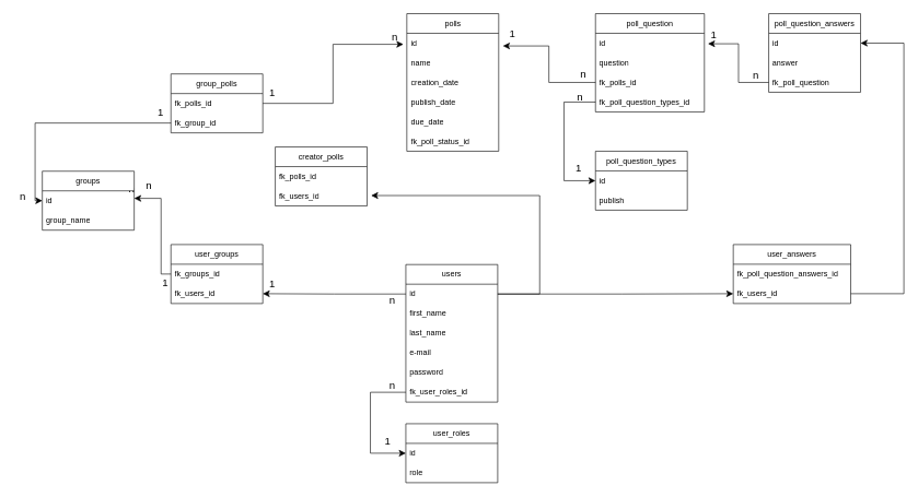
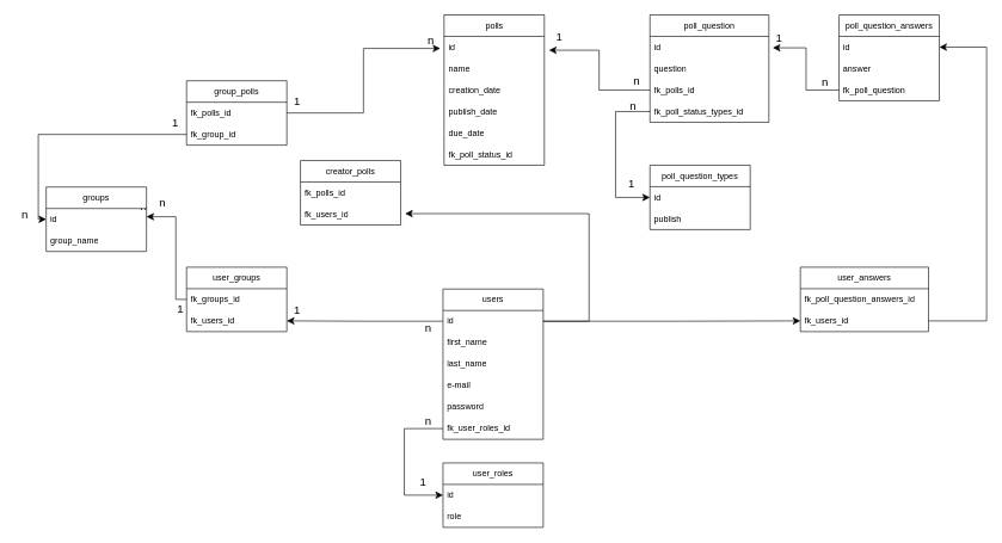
  <mxCell id="0" />
  <mxCell id="1" parent="0" />
  <mxCell id="2" value="user_answers" style="swimlane;fontStyle=0;childLayout=stackLayout;horizontal=1;startSize=30;horizontalStack=0;resizeParent=1;resizeParentMax=0;resizeLast=0;collapsible=1;marginBottom=0;whiteSpace=wrap;html=1;" vertex="1" parent="1"><mxGeometry x="1117" y="372.5" width="179" height="90" as="geometry" /></mxCell>
  <mxCell id="3" value="fk_poll_question_answers_id" style="text;strokeColor=none;fillColor=none;align=left;verticalAlign=middle;spacingLeft=4;spacingRight=4;overflow=hidden;points=[[0,0.5],[1,0.5]];portConstraint=eastwest;rotatable=0;whiteSpace=wrap;html=1;" vertex="1" parent="2"><mxGeometry y="30" width="179" height="30" as="geometry" /></mxCell>
  <mxCell id="4" value="fk_users_id" style="text;strokeColor=none;fillColor=none;align=left;verticalAlign=middle;spacingLeft=4;spacingRight=4;overflow=hidden;points=[[0,0.5],[1,0.5]];portConstraint=eastwest;rotatable=0;whiteSpace=wrap;html=1;" vertex="1" parent="2"><mxGeometry y="60" width="179" height="30" as="geometry" /></mxCell>
  <mxCell id="5" value="group_polls" style="swimlane;fontStyle=0;childLayout=stackLayout;horizontal=1;startSize=30;horizontalStack=0;resizeParent=1;resizeParentMax=0;resizeLast=0;collapsible=1;marginBottom=0;whiteSpace=wrap;html=1;" vertex="1" parent="1"><mxGeometry x="260" y="112" width="140" height="90" as="geometry" /></mxCell>
  <mxCell id="6" value="fk_polls_id" style="text;strokeColor=none;fillColor=none;align=left;verticalAlign=middle;spacingLeft=4;spacingRight=4;overflow=hidden;points=[[0,0.5],[1,0.5]];portConstraint=eastwest;rotatable=0;whiteSpace=wrap;html=1;" vertex="1" parent="5"><mxGeometry y="30" width="140" height="30" as="geometry" /></mxCell>
  <mxCell id="7" value="fk_group_id" style="text;strokeColor=none;fillColor=none;align=left;verticalAlign=middle;spacingLeft=4;spacingRight=4;overflow=hidden;points=[[0,0.5],[1,0.5]];portConstraint=eastwest;rotatable=0;whiteSpace=wrap;html=1;" vertex="1" parent="5"><mxGeometry y="60" width="140" height="30" as="geometry" /></mxCell>
  <mxCell id="8" value="user_roles" style="swimlane;fontStyle=0;childLayout=stackLayout;horizontal=1;startSize=30;horizontalStack=0;resizeParent=1;resizeParentMax=0;resizeLast=0;collapsible=1;marginBottom=0;whiteSpace=wrap;html=1;" vertex="1" parent="1"><mxGeometry x="618" y="646" width="140" height="90" as="geometry" /></mxCell>
  <mxCell id="9" value="id" style="text;strokeColor=none;fillColor=none;align=left;verticalAlign=middle;spacingLeft=4;spacingRight=4;overflow=hidden;points=[[0,0.5],[1,0.5]];portConstraint=eastwest;rotatable=0;whiteSpace=wrap;html=1;" vertex="1" parent="8"><mxGeometry y="30" width="140" height="30" as="geometry" /></mxCell>
  <mxCell id="10" value="role" style="text;strokeColor=none;fillColor=none;align=left;verticalAlign=middle;spacingLeft=4;spacingRight=4;overflow=hidden;points=[[0,0.5],[1,0.5]];portConstraint=eastwest;rotatable=0;whiteSpace=wrap;html=1;" vertex="1" parent="8"><mxGeometry y="60" width="140" height="30" as="geometry" /></mxCell>
  <mxCell id="11" value="polls" style="swimlane;fontStyle=0;childLayout=stackLayout;horizontal=1;startSize=30;horizontalStack=0;resizeParent=1;resizeParentMax=0;resizeLast=0;collapsible=1;marginBottom=0;whiteSpace=wrap;html=1;" vertex="1" parent="1"><mxGeometry x="619.5" y="20" width="140" height="210" as="geometry"><mxRectangle x="-480" y="-453" width="62" height="30" as="alternateBounds" /></mxGeometry></mxCell>
  <mxCell id="12" value="id" style="text;strokeColor=none;fillColor=none;align=left;verticalAlign=middle;spacingLeft=4;spacingRight=4;overflow=hidden;points=[[0,0.5],[1,0.5]];portConstraint=eastwest;rotatable=0;whiteSpace=wrap;html=1;" vertex="1" parent="11"><mxGeometry y="30" width="140" height="30" as="geometry" /></mxCell>
  <mxCell id="13" value="name" style="text;strokeColor=none;fillColor=none;align=left;verticalAlign=middle;spacingLeft=4;spacingRight=4;overflow=hidden;points=[[0,0.5],[1,0.5]];portConstraint=eastwest;rotatable=0;whiteSpace=wrap;html=1;" vertex="1" parent="11"><mxGeometry y="60" width="140" height="30" as="geometry" /></mxCell>
  <mxCell id="14" value="creation_date" style="text;strokeColor=none;fillColor=none;align=left;verticalAlign=middle;spacingLeft=4;spacingRight=4;overflow=hidden;points=[[0,0.5],[1,0.5]];portConstraint=eastwest;rotatable=0;whiteSpace=wrap;html=1;" vertex="1" parent="11"><mxGeometry y="90" width="140" height="30" as="geometry" /></mxCell>
  <mxCell id="15" value="publish_date" style="text;strokeColor=none;fillColor=none;align=left;verticalAlign=middle;spacingLeft=4;spacingRight=4;overflow=hidden;points=[[0,0.5],[1,0.5]];portConstraint=eastwest;rotatable=0;whiteSpace=wrap;html=1;" vertex="1" parent="11"><mxGeometry y="120" width="140" height="30" as="geometry" /></mxCell>
  <mxCell id="16" value="due_date" style="text;strokeColor=none;fillColor=none;align=left;verticalAlign=middle;spacingLeft=4;spacingRight=4;overflow=hidden;points=[[0,0.5],[1,0.5]];portConstraint=eastwest;rotatable=0;whiteSpace=wrap;html=1;" vertex="1" parent="11"><mxGeometry y="150" width="140" height="30" as="geometry" /></mxCell>
  <mxCell id="17" value="fk_poll_status_id" style="text;strokeColor=none;fillColor=none;align=left;verticalAlign=middle;spacingLeft=4;spacingRight=4;overflow=hidden;points=[[0,0.5],[1,0.5]];portConstraint=eastwest;rotatable=0;whiteSpace=wrap;html=1;" vertex="1" parent="11"><mxGeometry y="180" width="140" height="30" as="geometry" /></mxCell>
  <mxCell id="18" value="users" style="swimlane;fontStyle=0;childLayout=stackLayout;horizontal=1;startSize=30;horizontalStack=0;resizeParent=1;resizeParentMax=0;resizeLast=0;collapsible=1;marginBottom=0;whiteSpace=wrap;html=1;" vertex="1" parent="1"><mxGeometry x="618" y="403" width="140" height="210" as="geometry" /></mxCell>
  <mxCell id="19" value="id" style="text;strokeColor=none;fillColor=none;align=left;verticalAlign=middle;spacingLeft=4;spacingRight=4;overflow=hidden;points=[[0,0.5],[1,0.5]];portConstraint=eastwest;rotatable=0;whiteSpace=wrap;html=1;" vertex="1" parent="18"><mxGeometry y="30" width="140" height="30" as="geometry" /></mxCell>
  <mxCell id="20" value="first_name&lt;span style=&quot;white-space: pre;&quot;&gt;&#09;&lt;/span&gt;" style="text;strokeColor=none;fillColor=none;align=left;verticalAlign=middle;spacingLeft=4;spacingRight=4;overflow=hidden;points=[[0,0.5],[1,0.5]];portConstraint=eastwest;rotatable=0;whiteSpace=wrap;html=1;" vertex="1" parent="18"><mxGeometry y="60" width="140" height="30" as="geometry" /></mxCell>
  <mxCell id="21" value="last_name" style="text;strokeColor=none;fillColor=none;align=left;verticalAlign=middle;spacingLeft=4;spacingRight=4;overflow=hidden;points=[[0,0.5],[1,0.5]];portConstraint=eastwest;rotatable=0;whiteSpace=wrap;html=1;" vertex="1" parent="18"><mxGeometry y="90" width="140" height="30" as="geometry" /></mxCell>
  <mxCell id="22" value="e-mail" style="text;strokeColor=none;fillColor=none;align=left;verticalAlign=middle;spacingLeft=4;spacingRight=4;overflow=hidden;points=[[0,0.5],[1,0.5]];portConstraint=eastwest;rotatable=0;whiteSpace=wrap;html=1;" vertex="1" parent="18"><mxGeometry y="120" width="140" height="30" as="geometry" /></mxCell>
  <mxCell id="23" value="password" style="text;strokeColor=none;fillColor=none;align=left;verticalAlign=middle;spacingLeft=4;spacingRight=4;overflow=hidden;points=[[0,0.5],[1,0.5]];portConstraint=eastwest;rotatable=0;whiteSpace=wrap;html=1;" vertex="1" parent="18"><mxGeometry y="150" width="140" height="30" as="geometry" /></mxCell>
  <mxCell id="24" value="fk_user_roles_id" style="text;strokeColor=none;fillColor=none;align=left;verticalAlign=middle;spacingLeft=4;spacingRight=4;overflow=hidden;points=[[0,0.5],[1,0.5]];portConstraint=eastwest;rotatable=0;whiteSpace=wrap;html=1;" vertex="1" parent="18"><mxGeometry y="180" width="140" height="30" as="geometry" /></mxCell>
  <mxCell id="25" value="poll_question_types" style="swimlane;fontStyle=0;childLayout=stackLayout;horizontal=1;startSize=30;horizontalStack=0;resizeParent=1;resizeParentMax=0;resizeLast=0;collapsible=1;marginBottom=0;whiteSpace=wrap;html=1;" vertex="1" parent="1"><mxGeometry x="907" y="230" width="140" height="90" as="geometry" /></mxCell>
  <mxCell id="26" value="id" style="text;strokeColor=none;fillColor=none;align=left;verticalAlign=middle;spacingLeft=4;spacingRight=4;overflow=hidden;points=[[0,0.5],[1,0.5]];portConstraint=eastwest;rotatable=0;whiteSpace=wrap;html=1;" vertex="1" parent="25"><mxGeometry y="30" width="140" height="30" as="geometry" /></mxCell>
  <mxCell id="27" value="publish" style="text;strokeColor=none;fillColor=none;align=left;verticalAlign=middle;spacingLeft=4;spacingRight=4;overflow=hidden;points=[[0,0.5],[1,0.5]];portConstraint=eastwest;rotatable=0;whiteSpace=wrap;html=1;" vertex="1" parent="25"><mxGeometry y="60" width="140" height="30" as="geometry" /></mxCell>
  <mxCell id="28" value="poll_question_answers" style="swimlane;fontStyle=0;childLayout=stackLayout;horizontal=1;startSize=30;horizontalStack=0;resizeParent=1;resizeParentMax=0;resizeLast=0;collapsible=1;marginBottom=0;whiteSpace=wrap;html=1;" vertex="1" parent="1"><mxGeometry x="1171" y="20" width="140" height="120" as="geometry" /></mxCell>
  <mxCell id="29" value="id" style="text;strokeColor=none;fillColor=none;align=left;verticalAlign=middle;spacingLeft=4;spacingRight=4;overflow=hidden;points=[[0,0.5],[1,0.5]];portConstraint=eastwest;rotatable=0;whiteSpace=wrap;html=1;" vertex="1" parent="28"><mxGeometry y="30" width="140" height="30" as="geometry" /></mxCell>
  <mxCell id="30" value="answer" style="text;strokeColor=none;fillColor=none;align=left;verticalAlign=middle;spacingLeft=4;spacingRight=4;overflow=hidden;points=[[0,0.5],[1,0.5]];portConstraint=eastwest;rotatable=0;whiteSpace=wrap;html=1;" vertex="1" parent="28"><mxGeometry y="60" width="140" height="30" as="geometry" /></mxCell>
  <mxCell id="31" value="fk_poll_question" style="text;strokeColor=none;fillColor=none;align=left;verticalAlign=middle;spacingLeft=4;spacingRight=4;overflow=hidden;points=[[0,0.5],[1,0.5]];portConstraint=eastwest;rotatable=0;whiteSpace=wrap;html=1;" vertex="1" parent="28"><mxGeometry y="90" width="140" height="30" as="geometry" /></mxCell>
  <mxCell id="32" value="poll_question" style="swimlane;fontStyle=0;childLayout=stackLayout;horizontal=1;startSize=30;horizontalStack=0;resizeParent=1;resizeParentMax=0;resizeLast=0;collapsible=1;marginBottom=0;whiteSpace=wrap;html=1;" vertex="1" parent="1"><mxGeometry x="907" y="20" width="166" height="150" as="geometry" /></mxCell>
  <mxCell id="33" value="id" style="text;strokeColor=none;fillColor=none;align=left;verticalAlign=middle;spacingLeft=4;spacingRight=4;overflow=hidden;points=[[0,0.5],[1,0.5]];portConstraint=eastwest;rotatable=0;whiteSpace=wrap;html=1;" vertex="1" parent="32"><mxGeometry y="30" width="166" height="30" as="geometry" /></mxCell>
  <mxCell id="34" value="question" style="text;strokeColor=none;fillColor=none;align=left;verticalAlign=middle;spacingLeft=4;spacingRight=4;overflow=hidden;points=[[0,0.5],[1,0.5]];portConstraint=eastwest;rotatable=0;whiteSpace=wrap;html=1;" vertex="1" parent="32"><mxGeometry y="60" width="166" height="30" as="geometry" /></mxCell>
  <mxCell id="35" value="fk_polls_id" style="text;strokeColor=none;fillColor=none;align=left;verticalAlign=middle;spacingLeft=4;spacingRight=4;overflow=hidden;points=[[0,0.5],[1,0.5]];portConstraint=eastwest;rotatable=0;whiteSpace=wrap;html=1;" vertex="1" parent="32"><mxGeometry y="90" width="166" height="30" as="geometry" /></mxCell>
- <mxCell id="36" value="fk_poll_question_types_id" style="text;strokeColor=none;fillColor=none;align=left;verticalAlign=middle;spacingLeft=4;spacingRight=4;overflow=hidden;points=[[0,0.5],[1,0.5]];portConstraint=eastwest;rotatable=0;whiteSpace=wrap;html=1;" vertex="1" parent="32"><mxGeometry y="120" width="166" height="30" as="geometry" /></mxCell>
+ <mxCell id="36" value="fk_poll_status_types_id" style="text;strokeColor=none;fillColor=none;align=left;verticalAlign=middle;spacingLeft=4;spacingRight=4;overflow=hidden;points=[[0,0.5],[1,0.5]];portConstraint=eastwest;rotatable=0;whiteSpace=wrap;html=1;" vertex="1" parent="32"><mxGeometry y="120" width="166" height="30" as="geometry" /></mxCell>
  <mxCell id="37" value="" style="group" vertex="1" connectable="0" parent="1"><mxGeometry x="766.5" y="35.5" width="135" height="92" as="geometry" /></mxCell>
  <mxCell id="38" value="" style="group" vertex="1" connectable="0" parent="37"><mxGeometry width="135" height="92" as="geometry" /></mxCell>
  <mxCell id="39" value="" style="edgeStyle=elbowEdgeStyle;elbow=horizontal;endArrow=classic;html=1;curved=0;rounded=0;endSize=8;startSize=8;fontSize=12;exitX=0;exitY=0.5;exitDx=0;exitDy=0;entryX=1.046;entryY=0.644;entryDx=0;entryDy=0;entryPerimeter=0;" edge="1" parent="38" source="35" target="12"><mxGeometry width="50" height="50" relative="1" as="geometry"><mxPoint x="29.5" y="103.5" as="sourcePoint" /><mxPoint x="79.5" y="53.5" as="targetPoint" /></mxGeometry></mxCell>
  <mxCell id="40" value="n" style="text;html=1;align=center;verticalAlign=middle;resizable=0;points=[];autosize=1;strokeColor=none;fillColor=none;fontSize=16;" vertex="1" parent="38"><mxGeometry x="108" y="61" width="27" height="31" as="geometry" /></mxCell>
  <mxCell id="41" value="1" style="text;html=1;align=center;verticalAlign=middle;resizable=0;points=[];autosize=1;strokeColor=none;fillColor=none;fontSize=16;" vertex="1" parent="38"><mxGeometry width="27" height="31" as="geometry" /></mxCell>
  <mxCell id="42" value="" style="edgeStyle=elbowEdgeStyle;elbow=horizontal;endArrow=classic;html=1;curved=0;rounded=0;endSize=8;startSize=8;fontSize=12;exitX=0;exitY=0.5;exitDx=0;exitDy=0;entryX=1.033;entryY=0.533;entryDx=0;entryDy=0;entryPerimeter=0;" edge="1" parent="1" source="31" target="33"><mxGeometry width="50" height="50" relative="1" as="geometry"><mxPoint x="1097" y="120" as="sourcePoint" /><mxPoint x="1147" y="70" as="targetPoint" /></mxGeometry></mxCell>
  <mxCell id="43" value="1" style="text;html=1;align=center;verticalAlign=middle;resizable=0;points=[];autosize=1;strokeColor=none;fillColor=none;fontSize=16;" vertex="1" parent="1"><mxGeometry x="1073.5" y="36.5" width="27" height="31" as="geometry" /></mxCell>
  <mxCell id="44" value="n" style="text;html=1;align=center;verticalAlign=middle;resizable=0;points=[];autosize=1;strokeColor=none;fillColor=none;fontSize=16;" vertex="1" parent="1"><mxGeometry x="1137.5" y="98.5" width="27" height="31" as="geometry" /></mxCell>
  <mxCell id="45" value="" style="edgeStyle=elbowEdgeStyle;elbow=horizontal;endArrow=classic;html=1;curved=0;rounded=0;endSize=8;startSize=8;fontSize=12;exitX=0;exitY=0.5;exitDx=0;exitDy=0;entryX=0;entryY=0.5;entryDx=0;entryDy=0;" edge="1" parent="1" source="36" target="26"><mxGeometry width="50" height="50" relative="1" as="geometry"><mxPoint x="815" y="269" as="sourcePoint" /><mxPoint x="865" y="219" as="targetPoint" /><Array as="points"><mxPoint x="859" y="217" /></Array></mxGeometry></mxCell>
  <mxCell id="46" value="n" style="text;html=1;align=center;verticalAlign=middle;resizable=0;points=[];autosize=1;strokeColor=none;fillColor=none;fontSize=16;" vertex="1" parent="1"><mxGeometry x="869.5" y="131.5" width="27" height="31" as="geometry" /></mxCell>
  <mxCell id="47" value="1" style="text;html=1;align=center;verticalAlign=middle;resizable=0;points=[];autosize=1;strokeColor=none;fillColor=none;fontSize=16;" vertex="1" parent="1"><mxGeometry x="867.5" y="240.5" width="27" height="31" as="geometry" /></mxCell>
  <mxCell id="48" value="" style="edgeStyle=elbowEdgeStyle;elbow=horizontal;endArrow=classic;html=1;curved=0;rounded=0;endSize=8;startSize=8;fontSize=12;exitX=0;exitY=0.5;exitDx=0;exitDy=0;entryX=0;entryY=0.5;entryDx=0;entryDy=0;" edge="1" parent="1" source="24" target="9"><mxGeometry width="50" height="50" relative="1" as="geometry"><mxPoint x="527" y="642" as="sourcePoint" /><mxPoint x="577" y="592" as="targetPoint" /><Array as="points"><mxPoint x="564" y="644" /></Array></mxGeometry></mxCell>
  <mxCell id="49" value="1" style="text;html=1;align=center;verticalAlign=middle;resizable=0;points=[];autosize=1;strokeColor=none;fillColor=none;fontSize=16;" vertex="1" parent="1"><mxGeometry x="576.5" y="656.5" width="27" height="31" as="geometry" /></mxCell>
  <mxCell id="50" value="n" style="text;html=1;align=center;verticalAlign=middle;resizable=0;points=[];autosize=1;strokeColor=none;fillColor=none;fontSize=16;" vertex="1" parent="1"><mxGeometry x="583.5" y="571.5" width="27" height="31" as="geometry" /></mxCell>
  <mxCell id="51" value="" style="group" vertex="1" connectable="0" parent="1"><mxGeometry x="400" y="39.5" width="214.5" height="116" as="geometry" /></mxCell>
  <mxCell id="52" value="" style="edgeStyle=elbowEdgeStyle;elbow=horizontal;endArrow=classic;html=1;curved=0;rounded=0;endSize=8;startSize=8;fontSize=12;exitX=1;exitY=0.5;exitDx=0;exitDy=0;entryX=-0.037;entryY=0.561;entryDx=0;entryDy=0;entryPerimeter=0;" edge="1" parent="51" source="6" target="12"><mxGeometry width="50" height="50" relative="1" as="geometry"><mxPoint x="157" y="146.5" as="sourcePoint" /><mxPoint x="207" y="96.5" as="targetPoint" /></mxGeometry></mxCell>
  <mxCell id="53" value="n" style="text;html=1;align=center;verticalAlign=middle;resizable=0;points=[];autosize=1;strokeColor=none;fillColor=none;fontSize=16;" vertex="1" parent="51"><mxGeometry x="187.5" width="27" height="31" as="geometry" /></mxCell>
  <mxCell id="54" value="1" style="text;html=1;align=center;verticalAlign=middle;resizable=0;points=[];autosize=1;strokeColor=none;fillColor=none;fontSize=16;" vertex="1" parent="51"><mxGeometry y="85" width="27" height="31" as="geometry" /></mxCell>
  <mxCell id="55" value="" style="group" vertex="1" connectable="0" parent="1"><mxGeometry x="400" y="393" width="219.5" height="101" as="geometry" /></mxCell>
  <mxCell id="56" value="1" style="text;html=1;align=center;verticalAlign=middle;resizable=0;points=[];autosize=1;strokeColor=none;fillColor=none;fontSize=16;" vertex="1" parent="55"><mxGeometry y="24" width="27" height="31" as="geometry" /></mxCell>
  <mxCell id="57" value="n" style="text;html=1;align=center;verticalAlign=middle;resizable=0;points=[];autosize=1;strokeColor=none;fillColor=none;fontSize=16;" vertex="1" parent="55"><mxGeometry x="183.5" y="48" width="27" height="31" as="geometry" /></mxCell>
  <mxCell id="58" value="" style="group" vertex="1" connectable="0" parent="1"><mxGeometry x="168" y="271.5" width="117" height="197" as="geometry" /></mxCell>
  <mxCell id="59" value="n" style="text;html=1;align=center;verticalAlign=middle;resizable=0;points=[];autosize=1;strokeColor=none;fillColor=none;fontSize=16;" vertex="1" parent="58"><mxGeometry x="18" width="27" height="31" as="geometry" /></mxCell>
  <mxCell id="60" value="groups" style="swimlane;fontStyle=0;childLayout=stackLayout;horizontal=1;startSize=30;horizontalStack=0;resizeParent=1;resizeParentMax=0;resizeLast=0;collapsible=1;marginBottom=0;whiteSpace=wrap;html=1;" vertex="1" parent="58"><mxGeometry x="-104" y="-11" width="140" height="90" as="geometry" /></mxCell>
  <mxCell id="61" value="id" style="text;strokeColor=none;fillColor=none;align=left;verticalAlign=middle;spacingLeft=4;spacingRight=4;overflow=hidden;points=[[0,0.5],[1,0.5]];portConstraint=eastwest;rotatable=0;whiteSpace=wrap;html=1;" vertex="1" parent="60"><mxGeometry y="30" width="140" height="30" as="geometry" /></mxCell>
  <mxCell id="62" value="group_name" style="text;strokeColor=none;fillColor=none;align=left;verticalAlign=middle;spacingLeft=4;spacingRight=4;overflow=hidden;points=[[0,0.5],[1,0.5]];portConstraint=eastwest;rotatable=0;whiteSpace=wrap;html=1;" vertex="1" parent="60"><mxGeometry y="60" width="140" height="30" as="geometry" /></mxCell>
  <mxCell id="63" value="1" style="text;html=1;align=center;verticalAlign=middle;resizable=0;points=[];autosize=1;strokeColor=none;fillColor=none;fontSize=16;" vertex="1" parent="58"><mxGeometry x="69" y="142.5" width="27" height="31" as="geometry" /></mxCell>
  <mxCell id="64" value="" style="edgeStyle=elbowEdgeStyle;elbow=horizontal;endArrow=classic;html=1;curved=0;rounded=0;endSize=8;startSize=8;fontSize=12;exitX=0;exitY=0.5;exitDx=0;exitDy=0;entryX=1;entryY=0.5;entryDx=0;entryDy=0;" edge="1" parent="1" source="19" target="68"><mxGeometry width="50" height="50" relative="1" as="geometry"><mxPoint x="528" y="444" as="sourcePoint" /><mxPoint x="578" y="394" as="targetPoint" /></mxGeometry></mxCell>
  <mxCell id="65" value="" style="edgeStyle=elbowEdgeStyle;elbow=horizontal;endArrow=classic;html=1;curved=0;rounded=0;endSize=8;startSize=8;fontSize=12;exitX=0;exitY=0.5;exitDx=0;exitDy=0;" edge="1" parent="1" source="67"><mxGeometry width="50" height="50" relative="1" as="geometry"><mxPoint x="149" y="402" as="sourcePoint" /><mxPoint x="204" y="302" as="targetPoint" /><Array as="points"><mxPoint x="245" y="342" /></Array></mxGeometry></mxCell>
  <mxCell id="66" value="user_groups" style="swimlane;fontStyle=0;childLayout=stackLayout;horizontal=1;startSize=30;horizontalStack=0;resizeParent=1;resizeParentMax=0;resizeLast=0;collapsible=1;marginBottom=0;whiteSpace=wrap;html=1;" vertex="1" parent="1"><mxGeometry x="260" y="372.5" width="140" height="90" as="geometry" /></mxCell>
  <mxCell id="67" value="fk_groups_id" style="text;strokeColor=none;fillColor=none;align=left;verticalAlign=middle;spacingLeft=4;spacingRight=4;overflow=hidden;points=[[0,0.5],[1,0.5]];portConstraint=eastwest;rotatable=0;whiteSpace=wrap;html=1;" vertex="1" parent="66"><mxGeometry y="30" width="140" height="30" as="geometry" /></mxCell>
  <mxCell id="68" value="fk_users_id" style="text;strokeColor=none;fillColor=none;align=left;verticalAlign=middle;spacingLeft=4;spacingRight=4;overflow=hidden;points=[[0,0.5],[1,0.5]];portConstraint=eastwest;rotatable=0;whiteSpace=wrap;html=1;" vertex="1" parent="66"><mxGeometry y="60" width="140" height="30" as="geometry" /></mxCell>
  <mxCell id="69" value="1" style="text;html=1;align=center;verticalAlign=middle;resizable=0;points=[];autosize=1;strokeColor=none;fillColor=none;fontSize=16;" vertex="1" parent="1"><mxGeometry x="230" y="154" width="27" height="31" as="geometry" /></mxCell>
  <mxCell id="70" value="" style="edgeStyle=elbowEdgeStyle;elbow=horizontal;endArrow=classic;html=1;curved=0;rounded=0;endSize=8;startSize=8;fontSize=12;exitX=0;exitY=0.5;exitDx=0;exitDy=0;entryX=0;entryY=0.5;entryDx=0;entryDy=0;" edge="1" parent="1" source="7" target="61"><mxGeometry width="50" height="50" relative="1" as="geometry"><mxPoint x="481.161" y="273.5" as="sourcePoint" /><mxPoint x="530.624" y="223.5" as="targetPoint" /><Array as="points"><mxPoint x="53" y="236" /></Array></mxGeometry></mxCell>
  <mxCell id="71" value="n" style="text;html=1;align=center;verticalAlign=middle;resizable=0;points=[];autosize=1;strokeColor=none;fillColor=none;fontSize=16;" vertex="1" parent="1"><mxGeometry x="212.5" y="266.5" width="27" height="31" as="geometry" /></mxCell>
  <mxCell id="72" value="n" style="text;html=1;align=center;verticalAlign=middle;resizable=0;points=[];autosize=1;strokeColor=none;fillColor=none;fontSize=16;" vertex="1" parent="1"><mxGeometry x="20.5" y="282.5" width="27" height="31" as="geometry" /></mxCell>
  <mxCell id="73" value="" style="edgeStyle=elbowEdgeStyle;elbow=horizontal;endArrow=classic;html=1;curved=0;rounded=0;endSize=8;startSize=8;fontSize=12;exitX=1;exitY=0.5;exitDx=0;exitDy=0;entryX=1.044;entryY=0.472;entryDx=0;entryDy=0;entryPerimeter=0;" edge="1" parent="1" source="19" target="76"><mxGeometry width="50" height="50" relative="1" as="geometry"><mxPoint x="529" y="288" as="sourcePoint" /><mxPoint x="579" y="238" as="targetPoint" /><Array as="points"><mxPoint x="822" y="322" /></Array></mxGeometry></mxCell>
  <mxCell id="74" value="creator_polls" style="swimlane;fontStyle=0;childLayout=stackLayout;horizontal=1;startSize=30;horizontalStack=0;resizeParent=1;resizeParentMax=0;resizeLast=0;collapsible=1;marginBottom=0;whiteSpace=wrap;html=1;" vertex="1" parent="1"><mxGeometry x="419" y="223.5" width="140" height="90" as="geometry" /></mxCell>
  <mxCell id="75" value="fk_polls_id" style="text;strokeColor=none;fillColor=none;align=left;verticalAlign=middle;spacingLeft=4;spacingRight=4;overflow=hidden;points=[[0,0.5],[1,0.5]];portConstraint=eastwest;rotatable=0;whiteSpace=wrap;html=1;" vertex="1" parent="74"><mxGeometry y="30" width="140" height="30" as="geometry" /></mxCell>
  <mxCell id="76" value="fk_users_id" style="text;strokeColor=none;fillColor=none;align=left;verticalAlign=middle;spacingLeft=4;spacingRight=4;overflow=hidden;points=[[0,0.5],[1,0.5]];portConstraint=eastwest;rotatable=0;whiteSpace=wrap;html=1;" vertex="1" parent="74"><mxGeometry y="60" width="140" height="30" as="geometry" /></mxCell>
  <mxCell id="77" value="" style="edgeStyle=elbowEdgeStyle;elbow=horizontal;endArrow=classic;html=1;curved=0;rounded=0;endSize=8;startSize=8;fontSize=12;exitX=1;exitY=0.5;exitDx=0;exitDy=0;entryX=1;entryY=0.5;entryDx=0;entryDy=0;" edge="1" parent="1" source="4" target="29"><mxGeometry width="50" height="50" relative="1" as="geometry"><mxPoint x="1348" y="127" as="sourcePoint" /><mxPoint x="1375" y="97" as="targetPoint" /><Array as="points"><mxPoint x="1377" y="189" /></Array></mxGeometry></mxCell>
  <mxCell id="78" value="" style="edgeStyle=elbowEdgeStyle;elbow=horizontal;endArrow=classic;html=1;curved=0;rounded=0;endSize=8;startSize=8;fontSize=12;exitX=1;exitY=0.5;exitDx=0;exitDy=0;entryX=0;entryY=0.5;entryDx=0;entryDy=0;" edge="1" parent="1" source="19" target="4"><mxGeometry width="50" height="50" relative="1" as="geometry"><mxPoint x="768" y="458" as="sourcePoint" /><mxPoint x="575" y="308" as="targetPoint" /><Array as="points"><mxPoint x="948" y="452" /></Array></mxGeometry></mxCell>
